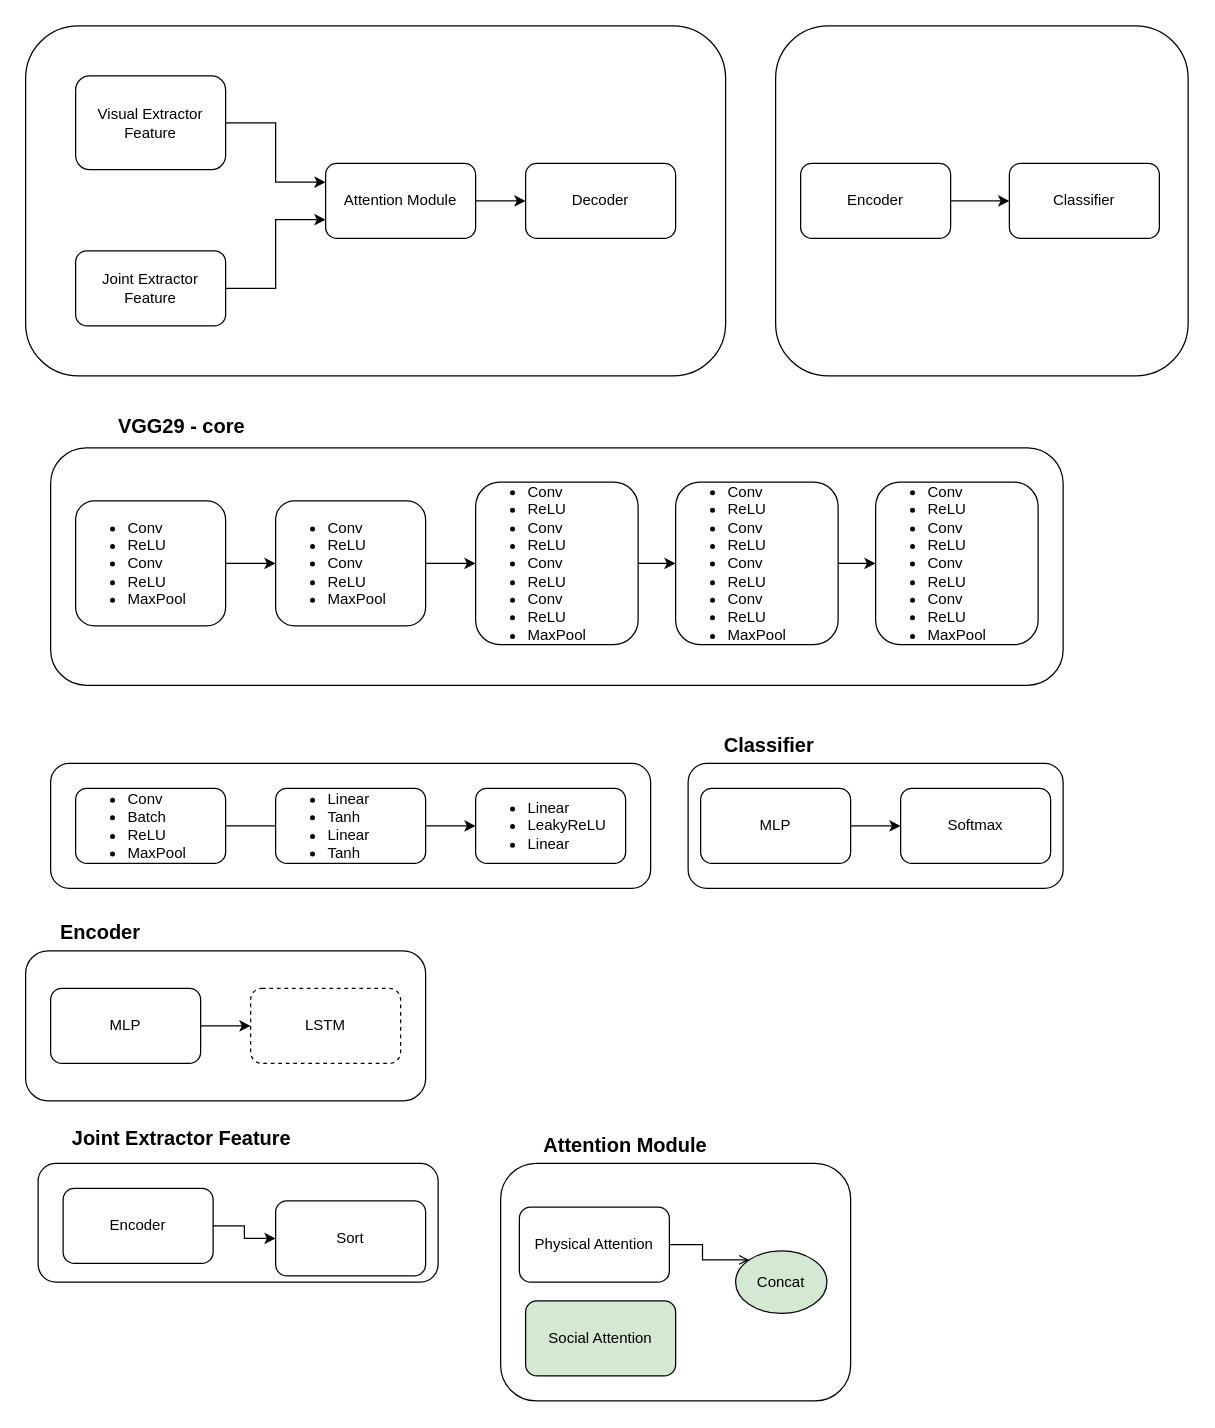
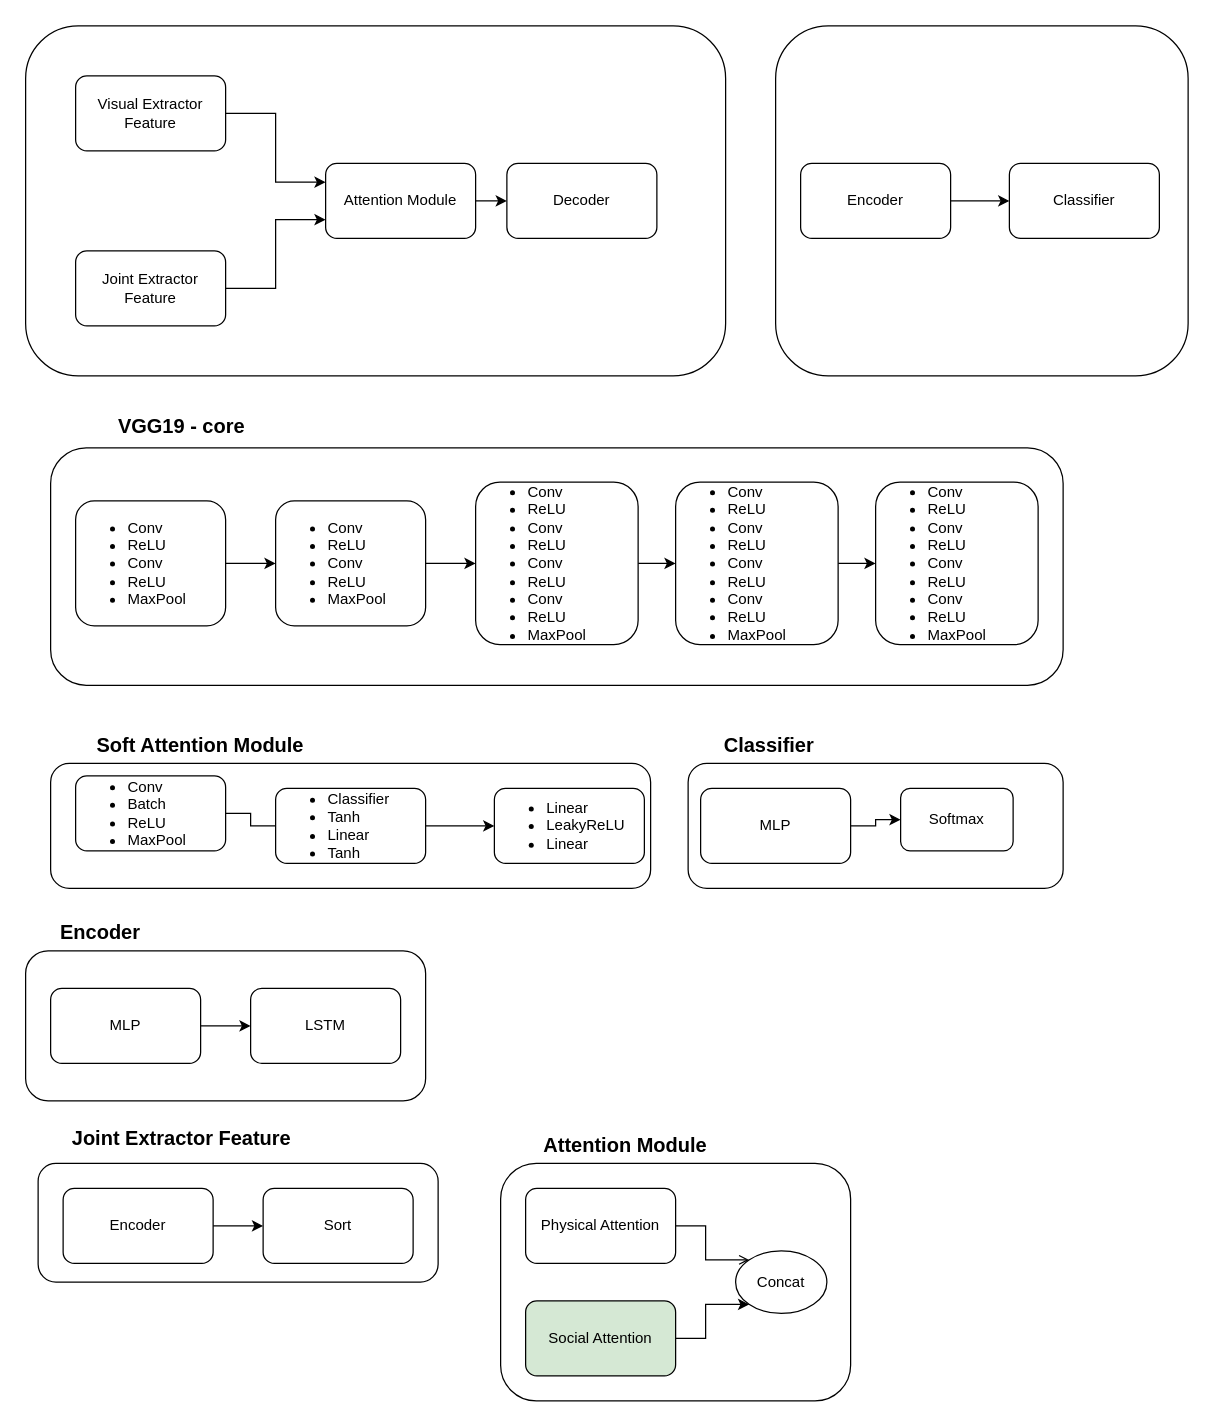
  <mxCell id="0" />
  <mxCell id="1" parent="0" />
  <mxCell id="2" value="" style="group" parent="1" vertex="1" connectable="0"><mxGeometry x="20" y="20" width="560" height="280" as="geometry" /></mxCell>
  <mxCell id="3" value="" style="rounded=1;whiteSpace=wrap;html=1;" parent="2" vertex="1"><mxGeometry width="560" height="280" as="geometry" /></mxCell>
- <mxCell id="4" value="Decoder" style="rounded=1;whiteSpace=wrap;html=1;" parent="2" vertex="1"><mxGeometry x="400" y="110" width="120" height="60" as="geometry" /></mxCell>
+ <mxCell id="4" value="Decoder" style="rounded=1;whiteSpace=wrap;html=1;" parent="2" vertex="1"><mxGeometry x="385" y="110" width="120" height="60" as="geometry" /></mxCell>
  <mxCell id="5" value="" style="edgeStyle=orthogonalEdgeStyle;rounded=0;orthogonalLoop=1;jettySize=auto;html=1;" edge="1" parent="2" source="6" target="4"><mxGeometry relative="1" as="geometry" /></mxCell>
  <mxCell id="6" value="Attention Module" style="rounded=1;whiteSpace=wrap;html=1;" parent="2" vertex="1"><mxGeometry x="240" y="110" width="120" height="60" as="geometry" /></mxCell>
  <mxCell id="7" style="edgeStyle=orthogonalEdgeStyle;rounded=0;orthogonalLoop=1;jettySize=auto;html=1;exitX=1;exitY=0.5;exitDx=0;exitDy=0;entryX=0;entryY=0.75;entryDx=0;entryDy=0;" edge="1" parent="2" source="8" target="6"><mxGeometry relative="1" as="geometry" /></mxCell>
  <mxCell id="8" value="Joint Extractor Feature" style="rounded=1;whiteSpace=wrap;html=1;" parent="2" vertex="1"><mxGeometry x="40" y="180" width="120" height="60" as="geometry" /></mxCell>
  <mxCell id="9" style="edgeStyle=orthogonalEdgeStyle;rounded=0;orthogonalLoop=1;jettySize=auto;html=1;exitX=1;exitY=0.5;exitDx=0;exitDy=0;entryX=0;entryY=0.25;entryDx=0;entryDy=0;" edge="1" parent="2" source="10" target="6"><mxGeometry relative="1" as="geometry" /></mxCell>
- <mxCell id="10" value="Visual Extractor Feature" style="rounded=1;whiteSpace=wrap;html=1;" parent="2" vertex="1"><mxGeometry x="40" y="40" width="120" height="75" as="geometry" /></mxCell>
+ <mxCell id="10" value="Visual Extractor Feature" style="rounded=1;whiteSpace=wrap;html=1;" parent="2" vertex="1"><mxGeometry x="40" y="40" width="120" height="60" as="geometry" /></mxCell>
  <mxCell id="11" value="" style="group" vertex="1" connectable="0" parent="1"><mxGeometry x="50" y="320" width="820" height="227.5" as="geometry" /></mxCell>
  <mxCell id="12" value="" style="group" vertex="1" connectable="0" parent="11"><mxGeometry y="70" width="820" height="157.5" as="geometry" /></mxCell>
  <mxCell id="13" value="" style="group" vertex="1" connectable="0" parent="12"><mxGeometry width="820" height="157.5" as="geometry" /></mxCell>
  <mxCell id="14" value="" style="group" vertex="1" connectable="0" parent="13"><mxGeometry width="820" height="157.5" as="geometry" /></mxCell>
  <mxCell id="15" value="" style="rounded=1;whiteSpace=wrap;html=1;" parent="14" vertex="1"><mxGeometry x="-10" y="-32.5" width="810" height="190" as="geometry" /></mxCell>
  <mxCell id="16" style="edgeStyle=orthogonalEdgeStyle;rounded=0;orthogonalLoop=1;jettySize=auto;html=1;entryX=0;entryY=0.5;entryDx=0;entryDy=0;" edge="1" parent="14" source="17" target="19"><mxGeometry relative="1" as="geometry" /></mxCell>
  <mxCell id="17" value="&lt;ul&gt;&lt;li&gt;Conv&lt;/li&gt;&lt;li&gt;ReLU&lt;/li&gt;&lt;li&gt;Conv&lt;/li&gt;&lt;li&gt;ReLU&lt;/li&gt;&lt;li&gt;MaxPool&lt;/li&gt;&lt;/ul&gt;" style="rounded=1;whiteSpace=wrap;html=1;align=left;" parent="14" vertex="1"><mxGeometry x="10" y="10" width="120" height="100" as="geometry" /></mxCell>
  <mxCell id="18" style="edgeStyle=orthogonalEdgeStyle;rounded=0;orthogonalLoop=1;jettySize=auto;html=1;entryX=0;entryY=0.5;entryDx=0;entryDy=0;" edge="1" parent="14" source="19" target="21"><mxGeometry relative="1" as="geometry" /></mxCell>
  <mxCell id="19" value="&lt;ul&gt;&lt;li&gt;Conv&lt;/li&gt;&lt;li&gt;ReLU&lt;/li&gt;&lt;li&gt;Conv&lt;/li&gt;&lt;li&gt;ReLU&lt;/li&gt;&lt;li&gt;MaxPool&lt;/li&gt;&lt;/ul&gt;" style="rounded=1;whiteSpace=wrap;html=1;align=left;" parent="14" vertex="1"><mxGeometry x="170" y="10" width="120" height="100" as="geometry" /></mxCell>
  <mxCell id="20" style="edgeStyle=orthogonalEdgeStyle;rounded=0;orthogonalLoop=1;jettySize=auto;html=1;entryX=0;entryY=0.5;entryDx=0;entryDy=0;" edge="1" parent="14" source="21" target="23"><mxGeometry relative="1" as="geometry" /></mxCell>
  <mxCell id="21" value="&lt;ul&gt;&lt;li&gt;Conv&lt;/li&gt;&lt;li&gt;ReLU&lt;/li&gt;&lt;li&gt;Conv&lt;/li&gt;&lt;li&gt;ReLU&lt;/li&gt;&lt;li&gt;Conv&lt;/li&gt;&lt;li&gt;ReLU&lt;/li&gt;&lt;li&gt;Conv&lt;/li&gt;&lt;li&gt;ReLU&lt;/li&gt;&lt;li&gt;MaxPool&lt;/li&gt;&lt;/ul&gt;" style="rounded=1;whiteSpace=wrap;html=1;align=left;" parent="14" vertex="1"><mxGeometry x="330" y="-5" width="130" height="130" as="geometry" /></mxCell>
  <mxCell id="22" style="edgeStyle=orthogonalEdgeStyle;rounded=0;orthogonalLoop=1;jettySize=auto;html=1;entryX=0;entryY=0.5;entryDx=0;entryDy=0;" edge="1" parent="14" source="23" target="24"><mxGeometry relative="1" as="geometry" /></mxCell>
  <mxCell id="23" value="&lt;ul&gt;&lt;li&gt;Conv&lt;/li&gt;&lt;li&gt;ReLU&lt;/li&gt;&lt;li&gt;Conv&lt;/li&gt;&lt;li&gt;ReLU&lt;/li&gt;&lt;li&gt;Conv&lt;/li&gt;&lt;li&gt;ReLU&lt;/li&gt;&lt;li&gt;Conv&lt;/li&gt;&lt;li&gt;ReLU&lt;/li&gt;&lt;li&gt;MaxPool&lt;/li&gt;&lt;/ul&gt;" style="rounded=1;whiteSpace=wrap;html=1;align=left;" vertex="1" parent="14"><mxGeometry x="490" y="-5" width="130" height="130" as="geometry" /></mxCell>
  <mxCell id="24" value="&lt;ul&gt;&lt;li&gt;Conv&lt;/li&gt;&lt;li&gt;ReLU&lt;/li&gt;&lt;li&gt;Conv&lt;/li&gt;&lt;li&gt;ReLU&lt;/li&gt;&lt;li&gt;Conv&lt;/li&gt;&lt;li&gt;ReLU&lt;/li&gt;&lt;li&gt;Conv&lt;/li&gt;&lt;li&gt;ReLU&lt;/li&gt;&lt;li&gt;MaxPool&lt;/li&gt;&lt;/ul&gt;" style="rounded=1;whiteSpace=wrap;html=1;align=left;" vertex="1" parent="14"><mxGeometry x="650" y="-5" width="130" height="130" as="geometry" /></mxCell>
- <mxCell id="25" value="&lt;font style=&quot;font-size: 16px&quot;&gt;&lt;b&gt;VGG29 - core&lt;/b&gt;&lt;/font&gt;" style="text;html=1;strokeColor=none;fillColor=none;align=center;verticalAlign=middle;whiteSpace=wrap;rounded=0;" vertex="1" parent="11"><mxGeometry x="30" width="130" height="40" as="geometry" /></mxCell>
+ <mxCell id="25" value="&lt;font style=&quot;font-size: 16px&quot;&gt;&lt;b&gt;VGG19 - core&lt;/b&gt;&lt;/font&gt;" style="text;html=1;strokeColor=none;fillColor=none;align=center;verticalAlign=middle;whiteSpace=wrap;rounded=0;" vertex="1" parent="11"><mxGeometry x="30" width="130" height="40" as="geometry" /></mxCell>
  <mxCell id="26" value="" style="group" vertex="1" connectable="0" parent="1"><mxGeometry x="20" y="730" width="340" height="165" as="geometry" /></mxCell>
  <mxCell id="27" value="" style="group" vertex="1" connectable="0" parent="26"><mxGeometry y="30" width="340" height="135" as="geometry" /></mxCell>
  <mxCell id="28" value="" style="rounded=1;whiteSpace=wrap;html=1;" vertex="1" parent="27"><mxGeometry width="320" height="120" as="geometry" /></mxCell>
  <mxCell id="29" value="" style="group" vertex="1" connectable="0" parent="27"><mxGeometry x="20" y="30" width="320" height="105" as="geometry" /></mxCell>
  <mxCell id="30" value="MLP" style="rounded=1;whiteSpace=wrap;html=1;" vertex="1" parent="29"><mxGeometry width="120" height="60" as="geometry" /></mxCell>
- <mxCell id="31" value="LSTM" style="rounded=1;whiteSpace=wrap;html=1;dashed=1;" vertex="1" parent="29"><mxGeometry x="160" width="120" height="60" as="geometry" /></mxCell>
+ <mxCell id="31" value="LSTM" style="rounded=1;whiteSpace=wrap;html=1;" vertex="1" parent="29"><mxGeometry x="160" width="120" height="60" as="geometry" /></mxCell>
  <mxCell id="32" value="" style="edgeStyle=orthogonalEdgeStyle;rounded=0;orthogonalLoop=1;jettySize=auto;html=1;" edge="1" parent="29" source="30" target="31"><mxGeometry relative="1" as="geometry" /></mxCell>
  <mxCell id="33" value="&lt;b&gt;&lt;font style=&quot;font-size: 16px&quot;&gt;Encoder&lt;/font&gt;&lt;/b&gt;" style="text;html=1;strokeColor=none;fillColor=none;align=center;verticalAlign=middle;whiteSpace=wrap;rounded=0;" vertex="1" parent="26"><mxGeometry x="20" width="80" height="30" as="geometry" /></mxCell>
  <mxCell id="34" value="" style="group" vertex="1" connectable="0" parent="1"><mxGeometry x="30" y="890" width="320" height="135" as="geometry" /></mxCell>
  <mxCell id="35" value="" style="rounded=1;whiteSpace=wrap;html=1;" vertex="1" parent="34"><mxGeometry y="40" width="320" height="95" as="geometry" /></mxCell>
  <mxCell id="36" value="" style="group" vertex="1" connectable="0" parent="34"><mxGeometry x="20" y="60" width="300" height="75" as="geometry" /></mxCell>
  <mxCell id="37" value="Encoder" style="rounded=1;whiteSpace=wrap;html=1;" vertex="1" parent="36"><mxGeometry width="120" height="60" as="geometry" /></mxCell>
- <mxCell id="38" value="Sort" style="rounded=1;whiteSpace=wrap;html=1;" vertex="1" parent="36"><mxGeometry x="170" y="10" width="120" height="60" as="geometry" /></mxCell>
+ <mxCell id="38" value="Sort" style="rounded=1;whiteSpace=wrap;html=1;" vertex="1" parent="36"><mxGeometry x="160" width="120" height="60" as="geometry" /></mxCell>
  <mxCell id="39" value="" style="edgeStyle=orthogonalEdgeStyle;rounded=0;orthogonalLoop=1;jettySize=auto;html=1;" edge="1" parent="36" source="37" target="38"><mxGeometry relative="1" as="geometry" /></mxCell>
  <mxCell id="40" value="&lt;b&gt;&lt;font style=&quot;font-size: 16px&quot;&gt;Joint Extractor Feature&lt;/font&gt;&lt;/b&gt;" style="text;html=1;strokeColor=none;fillColor=none;align=center;verticalAlign=middle;whiteSpace=wrap;rounded=0;" vertex="1" parent="34"><mxGeometry x="20" width="190" height="40" as="geometry" /></mxCell>
  <mxCell id="41" value="" style="group" vertex="1" connectable="0" parent="1"><mxGeometry x="40" y="580" width="480" height="130" as="geometry" /></mxCell>
+ <mxCell id="42" value="&lt;b&gt;&lt;font style=&quot;font-size: 16px&quot;&gt;Soft Attention Module&lt;/font&gt;&lt;/b&gt;" style="text;html=1;strokeColor=none;fillColor=none;align=center;verticalAlign=middle;whiteSpace=wrap;rounded=0;" vertex="1" parent="41"><mxGeometry x="20" width="200" height="30" as="geometry" /></mxCell>
  <mxCell id="43" value="" style="group" vertex="1" connectable="0" parent="41"><mxGeometry y="30" width="480" height="100" as="geometry" /></mxCell>
  <mxCell id="44" value="" style="group" vertex="1" connectable="0" parent="43"><mxGeometry width="480" height="100" as="geometry" /></mxCell>
  <mxCell id="45" value="" style="group" vertex="1" connectable="0" parent="44"><mxGeometry width="480" height="100" as="geometry" /></mxCell>
  <mxCell id="46" value="" style="group" vertex="1" connectable="0" parent="45"><mxGeometry width="480" height="100" as="geometry" /></mxCell>
  <mxCell id="47" value="" style="group" vertex="1" connectable="0" parent="46"><mxGeometry width="480" height="100" as="geometry" /></mxCell>
  <mxCell id="48" value="" style="rounded=1;whiteSpace=wrap;html=1;" vertex="1" parent="47"><mxGeometry width="480" height="100" as="geometry" /></mxCell>
- <mxCell id="49" value="&lt;ul&gt;&lt;li&gt;Conv&lt;/li&gt;&lt;li&gt;Batch&lt;/li&gt;&lt;li&gt;ReLU&lt;/li&gt;&lt;li&gt;MaxPool&lt;/li&gt;&lt;/ul&gt;" style="rounded=1;whiteSpace=wrap;html=1;align=left;" vertex="1" parent="47"><mxGeometry x="20" y="20" width="120" height="60" as="geometry" /></mxCell>
- <mxCell id="50" value="&lt;div&gt;&lt;ul&gt;&lt;li&gt;&lt;span&gt;Linear&lt;/span&gt;&lt;/li&gt;&lt;li&gt;&lt;span&gt;Tanh&lt;/span&gt;&lt;/li&gt;&lt;li&gt;&lt;span&gt;Linear&lt;/span&gt;&lt;/li&gt;&lt;li&gt;&lt;span&gt;Tanh&lt;/span&gt;&lt;/li&gt;&lt;/ul&gt;&lt;/div&gt;" style="rounded=1;whiteSpace=wrap;html=1;align=left;" vertex="1" parent="47"><mxGeometry x="180" y="20" width="120" height="60" as="geometry" /></mxCell>
+ <mxCell id="49" value="&lt;ul&gt;&lt;li&gt;Conv&lt;/li&gt;&lt;li&gt;Batch&lt;/li&gt;&lt;li&gt;ReLU&lt;/li&gt;&lt;li&gt;MaxPool&lt;/li&gt;&lt;/ul&gt;" style="rounded=1;whiteSpace=wrap;html=1;align=left;" vertex="1" parent="47"><mxGeometry x="20" y="10" width="120" height="60" as="geometry" /></mxCell>
+ <mxCell id="50" value="&lt;div&gt;&lt;ul&gt;&lt;li&gt;&lt;span&gt;Classifier&lt;/span&gt;&lt;/li&gt;&lt;li&gt;&lt;span&gt;Tanh&lt;/span&gt;&lt;/li&gt;&lt;li&gt;&lt;span&gt;Linear&lt;/span&gt;&lt;/li&gt;&lt;li&gt;&lt;span&gt;Tanh&lt;/span&gt;&lt;/li&gt;&lt;/ul&gt;&lt;/div&gt;" style="rounded=1;whiteSpace=wrap;html=1;align=left;" vertex="1" parent="47"><mxGeometry x="180" y="20" width="120" height="60" as="geometry" /></mxCell>
  <mxCell id="51" value="" style="edgeStyle=orthogonalEdgeStyle;rounded=0;orthogonalLoop=1;jettySize=auto;html=1;endArrow=none;" edge="1" parent="47" source="49" target="50"><mxGeometry relative="1" as="geometry" /></mxCell>
- <mxCell id="52" value="&lt;ul&gt;&lt;li&gt;Linear&lt;/li&gt;&lt;li&gt;LeakyReLU&lt;/li&gt;&lt;li&gt;Linear&lt;/li&gt;&lt;/ul&gt;" style="rounded=1;whiteSpace=wrap;html=1;align=left;" vertex="1" parent="47"><mxGeometry x="340" y="20" width="120" height="60" as="geometry" /></mxCell>
+ <mxCell id="52" value="&lt;ul&gt;&lt;li&gt;Linear&lt;/li&gt;&lt;li&gt;LeakyReLU&lt;/li&gt;&lt;li&gt;Linear&lt;/li&gt;&lt;/ul&gt;" style="rounded=1;whiteSpace=wrap;html=1;align=left;" vertex="1" parent="47"><mxGeometry x="355" y="20" width="120" height="60" as="geometry" /></mxCell>
  <mxCell id="53" value="" style="edgeStyle=orthogonalEdgeStyle;rounded=0;orthogonalLoop=1;jettySize=auto;html=1;" edge="1" parent="47" source="50" target="52"><mxGeometry relative="1" as="geometry" /></mxCell>
  <mxCell id="54" value="" style="group" vertex="1" connectable="0" parent="1"><mxGeometry x="550" y="580" width="300" height="130" as="geometry" /></mxCell>
  <mxCell id="55" value="" style="group" vertex="1" connectable="0" parent="54"><mxGeometry y="30" width="300" height="100" as="geometry" /></mxCell>
  <mxCell id="56" value="" style="rounded=1;whiteSpace=wrap;html=1;" vertex="1" parent="55"><mxGeometry width="300" height="100" as="geometry" /></mxCell>
  <mxCell id="57" value="MLP" style="rounded=1;whiteSpace=wrap;html=1;" vertex="1" parent="55"><mxGeometry x="10" y="20" width="120" height="60" as="geometry" /></mxCell>
- <mxCell id="58" value="Softmax" style="rounded=1;whiteSpace=wrap;html=1;" vertex="1" parent="55"><mxGeometry x="170" y="20" width="120" height="60" as="geometry" /></mxCell>
+ <mxCell id="58" value="Softmax" style="rounded=1;whiteSpace=wrap;html=1;" vertex="1" parent="55"><mxGeometry x="170" y="20" width="90" height="50" as="geometry" /></mxCell>
  <mxCell id="59" value="" style="edgeStyle=orthogonalEdgeStyle;rounded=0;orthogonalLoop=1;jettySize=auto;html=1;" edge="1" parent="55" source="57" target="58"><mxGeometry relative="1" as="geometry" /></mxCell>
  <mxCell id="60" value="&lt;b&gt;&lt;font style=&quot;font-size: 16px&quot;&gt;Classifier&lt;/font&gt;&lt;/b&gt;" style="text;html=1;strokeColor=none;fillColor=none;align=center;verticalAlign=middle;whiteSpace=wrap;rounded=0;" vertex="1" parent="54"><mxGeometry x="20" width="90" height="30" as="geometry" /></mxCell>
  <mxCell id="61" value="" style="group" vertex="1" connectable="0" parent="1"><mxGeometry x="400" y="900" width="280" height="220" as="geometry" /></mxCell>
  <mxCell id="62" value="" style="rounded=1;whiteSpace=wrap;html=1;" vertex="1" parent="61"><mxGeometry y="30" width="280" height="190" as="geometry" /></mxCell>
- <mxCell id="63" value="Physical Attention" style="rounded=1;whiteSpace=wrap;html=1;" vertex="1" parent="61"><mxGeometry x="15" y="65" width="120" height="60" as="geometry" /></mxCell>
+ <mxCell id="63" value="Physical Attention" style="rounded=1;whiteSpace=wrap;html=1;" vertex="1" parent="61"><mxGeometry x="20" y="50" width="120" height="60" as="geometry" /></mxCell>
  <mxCell id="64" value="Social Attention" style="rounded=1;whiteSpace=wrap;html=1;fillColor=#d5e8d4;" vertex="1" parent="61"><mxGeometry x="20" y="140" width="120" height="60" as="geometry" /></mxCell>
- <mxCell id="65" value="Concat" style="ellipse;whiteSpace=wrap;html=1;fillColor=#d5e8d4;" vertex="1" parent="61"><mxGeometry x="188" y="100" width="73" height="50" as="geometry" /></mxCell>
+ <mxCell id="65" value="Concat" style="ellipse;whiteSpace=wrap;html=1;" vertex="1" parent="61"><mxGeometry x="188" y="100" width="73" height="50" as="geometry" /></mxCell>
  <mxCell id="66" style="edgeStyle=orthogonalEdgeStyle;rounded=0;orthogonalLoop=1;jettySize=auto;html=1;exitX=1;exitY=0.5;exitDx=0;exitDy=0;entryX=0;entryY=0;entryDx=0;entryDy=0;endArrow=open;" edge="1" parent="61" source="63" target="65"><mxGeometry relative="1" as="geometry" /></mxCell>
+ <mxCell id="67" style="edgeStyle=orthogonalEdgeStyle;rounded=0;orthogonalLoop=1;jettySize=auto;html=1;exitX=1;exitY=0.5;exitDx=0;exitDy=0;entryX=0;entryY=1;entryDx=0;entryDy=0;" edge="1" parent="61" source="64" target="65"><mxGeometry relative="1" as="geometry" /></mxCell>
  <mxCell id="68" value="&lt;b&gt;&lt;font style=&quot;font-size: 16px&quot;&gt;Attention Module&lt;/font&gt;&lt;/b&gt;" style="text;html=1;strokeColor=none;fillColor=none;align=center;verticalAlign=middle;whiteSpace=wrap;rounded=0;" vertex="1" parent="61"><mxGeometry x="30" width="140" height="30" as="geometry" /></mxCell>
  <mxCell id="69" value="" style="group" vertex="1" connectable="0" parent="1"><mxGeometry x="620" y="20" width="330" height="280" as="geometry" /></mxCell>
  <mxCell id="70" value="" style="rounded=1;whiteSpace=wrap;html=1;" parent="69" vertex="1"><mxGeometry width="330" height="280" as="geometry" /></mxCell>
  <mxCell id="71" value="Encoder" style="rounded=1;whiteSpace=wrap;html=1;" parent="69" vertex="1"><mxGeometry x="20" y="110" width="120" height="60" as="geometry" /></mxCell>
  <mxCell id="72" value="Classifier" style="rounded=1;whiteSpace=wrap;html=1;" parent="69" vertex="1"><mxGeometry x="187" y="110" width="120" height="60" as="geometry" /></mxCell>
  <mxCell id="73" value="" style="edgeStyle=orthogonalEdgeStyle;rounded=0;orthogonalLoop=1;jettySize=auto;html=1;" edge="1" parent="69" source="71" target="72"><mxGeometry relative="1" as="geometry" /></mxCell>
